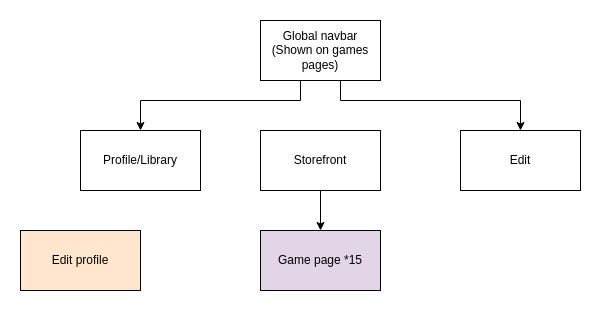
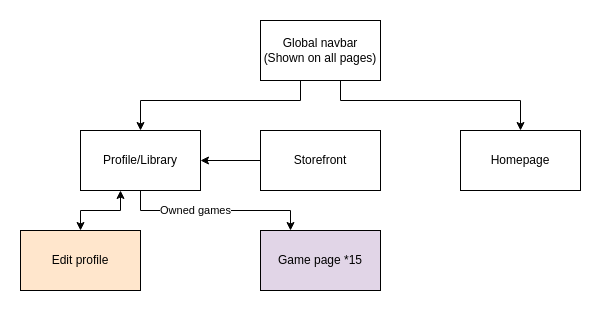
  <mxCell id="0" />
  <mxCell id="1" parent="0" />
- <mxCell id="2" value="Edit" style="rounded=0;whiteSpace=wrap;html=1;" vertex="1" parent="1"><mxGeometry x="460" y="130" width="120" height="60" as="geometry" /></mxCell>
+ <mxCell id="2" value="Homepage" style="rounded=0;whiteSpace=wrap;html=1;" vertex="1" parent="1"><mxGeometry x="460" y="130" width="120" height="60" as="geometry" /></mxCell>
+ <mxCell id="3" value="" style="edgeStyle=orthogonalEdgeStyle;rounded=0;orthogonalLoop=1;jettySize=auto;html=1;entryX=0.25;entryY=0;entryDx=0;entryDy=0;" edge="1" parent="1" source="6" target="9"><mxGeometry relative="1" as="geometry"><mxPoint x="140" y="230" as="targetPoint" /><Array as="points"><mxPoint x="140" y="210" /><mxPoint x="290" y="210" /></Array></mxGeometry></mxCell>
+ <mxCell id="4" value="Owned games" style="edgeLabel;html=1;align=center;verticalAlign=middle;resizable=0;points=[];" vertex="1" connectable="0" parent="3"><mxGeometry x="-0.217" y="1" relative="1" as="geometry"><mxPoint as="offset" /></mxGeometry></mxCell>
+ <mxCell id="5" style="edgeStyle=orthogonalEdgeStyle;rounded=0;orthogonalLoop=1;jettySize=auto;html=1;entryX=0.5;entryY=0;entryDx=0;entryDy=0;startArrow=classic;startFill=1;" edge="1" parent="1" source="6" target="10"><mxGeometry relative="1" as="geometry"><Array as="points"><mxPoint x="120" y="210" /><mxPoint x="80" y="210" /></Array></mxGeometry></mxCell>
  <mxCell id="6" value="Profile/Library" style="rounded=0;whiteSpace=wrap;html=1;" vertex="1" parent="1"><mxGeometry x="80" y="130" width="120" height="60" as="geometry" /></mxCell>
- <mxCell id="7" value="" style="edgeStyle=orthogonalEdgeStyle;rounded=0;orthogonalLoop=1;jettySize=auto;html=1;entryX=0.5;entryY=0;entryDx=0;entryDy=0;" edge="1" parent="1" source="8" target="9"><mxGeometry relative="1" as="geometry"><mxPoint x="320" y="220" as="targetPoint" /></mxGeometry></mxCell>
+ <mxCell id="7" value="" style="edgeStyle=orthogonalEdgeStyle;rounded=0;orthogonalLoop=1;jettySize=auto;html=1;" edge="1" parent="1" source="8" target="6"><mxGeometry relative="1" as="geometry"><mxPoint x="320" y="220" as="targetPoint" /></mxGeometry></mxCell>
  <mxCell id="8" value="Storefront" style="rounded=0;whiteSpace=wrap;html=1;" vertex="1" parent="1"><mxGeometry x="260" y="130" width="120" height="60" as="geometry" /></mxCell>
  <mxCell id="9" value="Game page *15" style="rounded=0;whiteSpace=wrap;html=1;fillColor=#e1d5e7;" vertex="1" parent="1"><mxGeometry x="260" y="230" width="120" height="60" as="geometry" /></mxCell>
  <mxCell id="10" value="Edit profile" style="rounded=0;whiteSpace=wrap;html=1;fillColor=#ffe6cc;" vertex="1" parent="1"><mxGeometry x="20" y="230" width="120" height="60" as="geometry" /></mxCell>
  <mxCell id="11" style="edgeStyle=orthogonalEdgeStyle;rounded=0;orthogonalLoop=1;jettySize=auto;html=1;" edge="1" parent="1" source="13" target="6"><mxGeometry relative="1" as="geometry"><Array as="points"><mxPoint x="300" y="100" /><mxPoint x="140" y="100" /></Array></mxGeometry></mxCell>
  <mxCell id="12" style="edgeStyle=orthogonalEdgeStyle;rounded=0;orthogonalLoop=1;jettySize=auto;html=1;entryX=0.5;entryY=0;entryDx=0;entryDy=0;" edge="1" parent="1" source="13" target="2"><mxGeometry relative="1" as="geometry"><Array as="points"><mxPoint x="340" y="100" /><mxPoint x="520" y="100" /></Array></mxGeometry></mxCell>
- <mxCell id="13" value="Global navbar (Shown on games pages)" style="rounded=0;whiteSpace=wrap;html=1;" vertex="1" parent="1"><mxGeometry x="260" y="20" width="120" height="60" as="geometry" /></mxCell>
+ <mxCell id="13" value="Global navbar (Shown on all pages)" style="rounded=0;whiteSpace=wrap;html=1;" vertex="1" parent="1"><mxGeometry x="260" y="20" width="120" height="60" as="geometry" /></mxCell>
